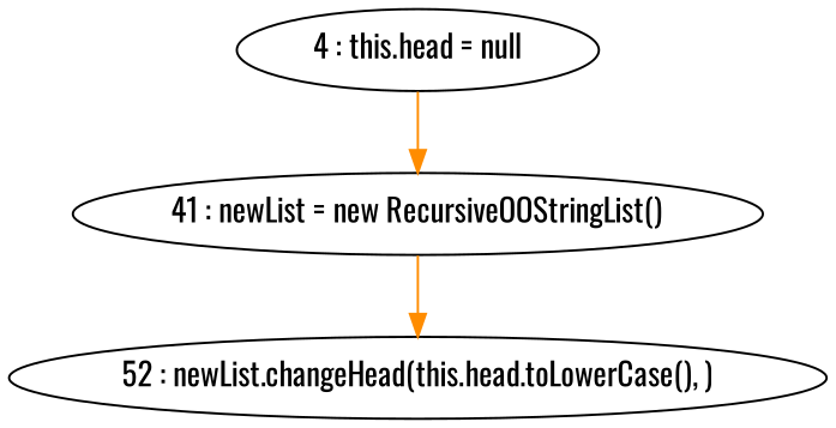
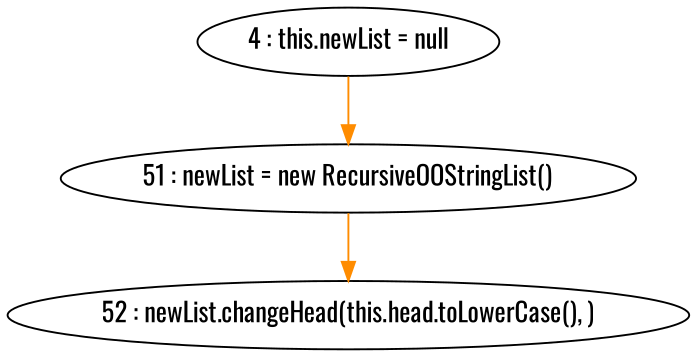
  digraph {
    fontname=Oswald
    node [fontname=Oswald]
    edge [color=darkorange fontname=Oswald]
-   "4 : this.head = null"
-   "51 : newList = new RecursiveOOStringList()" [label="41 : newList = new RecursiveOOStringList()"]
+   "4 : this.head = null" [label="4 : this.newList = null"]
+   "51 : newList = new RecursiveOOStringList()"
    "52 : newList.changeHead(this.head.toLowerCase(), )"
    "4 : this.head = null" -> "51 : newList = new RecursiveOOStringList()"
    "51 : newList = new RecursiveOOStringList()" -> "52 : newList.changeHead(this.head.toLowerCase(), )"
  }
